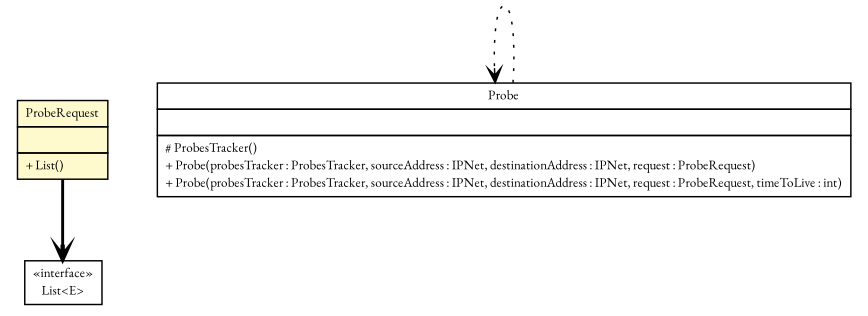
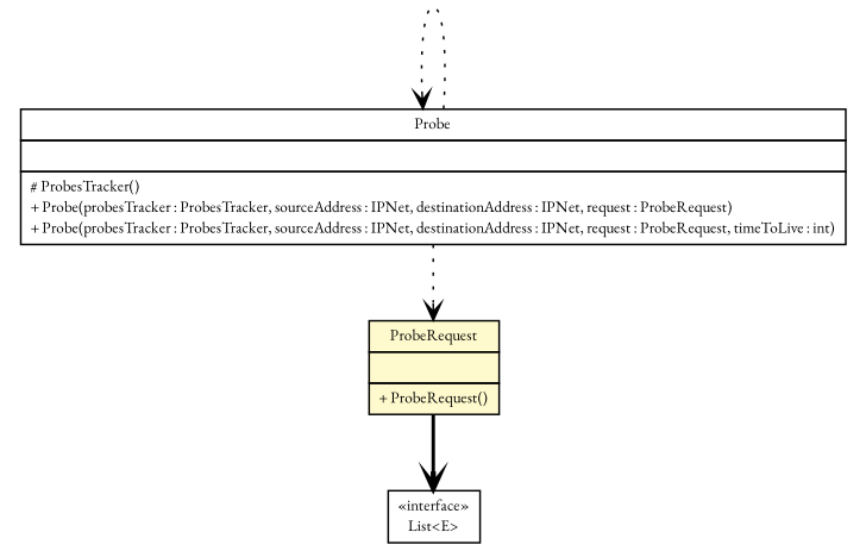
  digraph {
    fontname="EB Garamond"
    node [fontcolor=black fontname="EB Garamond" fontsize=9.0 shape=plaintext]
    edge [arrowhead=open color=black fontcolor=black fontname="EB Garamond" fontsize=10.0 headport=p labelfontname=Helvetica labelfontsize=10 style=dotted tailport=p]
-   n1 [label=<<table border="0" cellborder="1" cellspacing="0" cellpadding="2" port="p" bgcolor="lemonChiffon" href="./ProbeRequest.html"> 		<tr><td><table border="0" cellspacing="0" cellpadding="1"> 			<tr><td> ProbeRequest </td></tr> 		</table></td></tr> 		<tr><td><table border="0" cellspacing="0" cellpadding="1"> 			<tr><td align="left">  </td></tr> 		</table></td></tr> 		<tr><td><table border="0" cellspacing="0" cellpadding="1"> 			<tr><td align="left"> + List() </td></tr> 		</table></td></tr> 		</table>>]
+   n1 [label=<<table border="0" cellborder="1" cellspacing="0" cellpadding="2" port="p" bgcolor="lemonChiffon" href="./ProbeRequest.html"> 		<tr><td><table border="0" cellspacing="0" cellpadding="1"> 			<tr><td> ProbeRequest </td></tr> 		</table></td></tr> 		<tr><td><table border="0" cellspacing="0" cellpadding="1"> 			<tr><td align="left">  </td></tr> 		</table></td></tr> 		<tr><td><table border="0" cellspacing="0" cellpadding="1"> 			<tr><td align="left"> + ProbeRequest() </td></tr> 		</table></td></tr> 		</table>>]
    n2 [label=<<table border="0" cellborder="1" cellspacing="0" cellpadding="2" port="p" href="http://java.sun.com/j2se/1.4.2/docs/api/java/util/List.html"> 		<tr><td><table border="0" cellspacing="0" cellpadding="1"> 			<tr><td> &laquo;interface&raquo; </td></tr> 			<tr><td> List&lt;E&gt; </td></tr> 		</table></td></tr> 		</table>>]
    n3 [label=<<table border="0" cellborder="1" cellspacing="0" cellpadding="2" port="p" href="./Probe.html"> 		<tr><td><table border="0" cellspacing="0" cellpadding="1"> 			<tr><td> Probe </td></tr> 		</table></td></tr> 		<tr><td><table border="0" cellspacing="0" cellpadding="1"> 			<tr><td align="left">  </td></tr> 		</table></td></tr> 		<tr><td><table border="0" cellspacing="0" cellpadding="1"> 			<tr><td align="left"> # ProbesTracker() </td></tr> 			<tr><td align="left"> + Probe(probesTracker : ProbesTracker, sourceAddress : IPNet, destinationAddress : IPNet, request : ProbeRequest) </td></tr> 			<tr><td align="left"> + Probe(probesTracker : ProbesTracker, sourceAddress : IPNet, destinationAddress : IPNet, request : ProbeRequest, timeToLive : int) </td></tr> 		</table></td></tr> 		</table>>]
    n1 -> n2 [style=bold]
+   n3 -> n1
    n3 -> n3
  }
